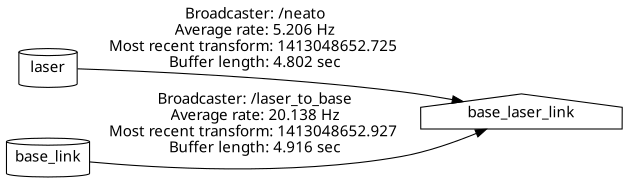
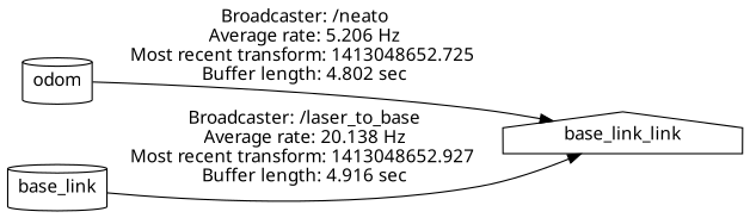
  digraph {
    fontname="Noto Sans"
    rankdir=LR
    node [fontname="Noto Sans" shape=cylinder]
    edge [fontname="Noto Sans" style=solid]
-   base_laser_link [shape=house]
-   odom [label=laser]
+   base_laser_link [shape=house label=base_link_link]
+   odom
    base_link
    odom -> base_laser_link [label="Broadcaster: /neato\nAverage rate: 5.206 Hz\nMost recent transform: 1413048652.725 \nBuffer length: 4.802 sec\n"]
    base_link -> base_laser_link [label="Broadcaster: /laser_to_base\nAverage rate: 20.138 Hz\nMost recent transform: 1413048652.927 \nBuffer length: 4.916 sec\n"]
  }
